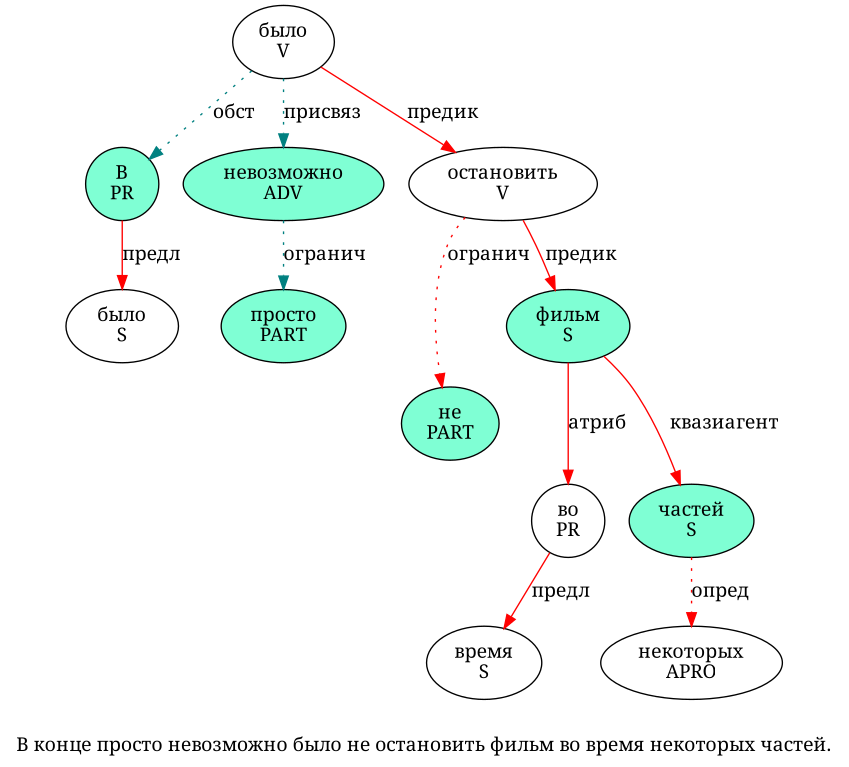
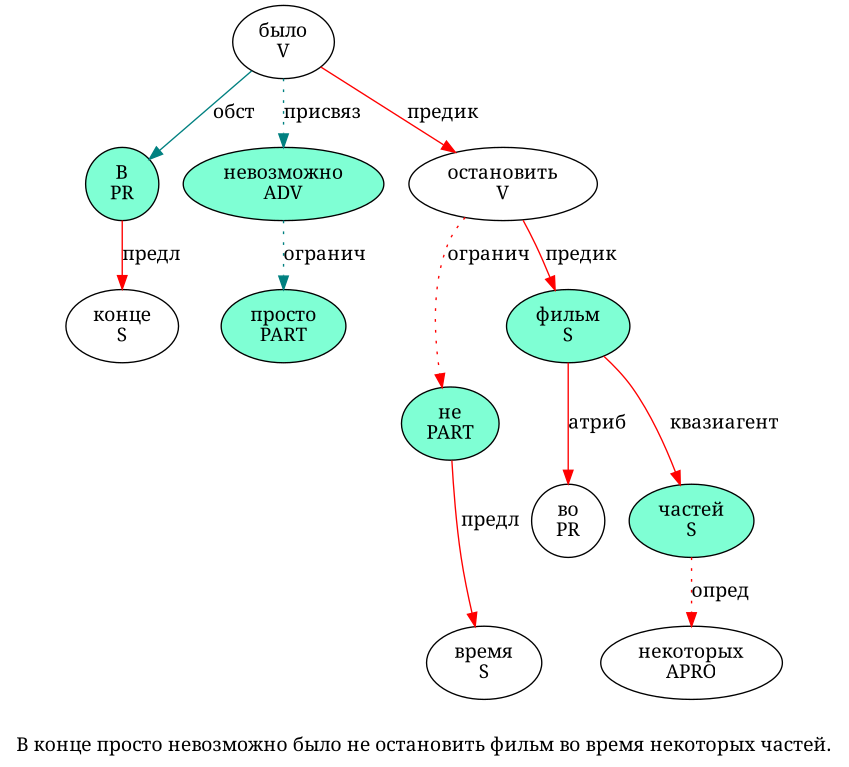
  digraph {
    fontname="Noto Serif"
    label="В конце просто невозможно было не остановить фильм во время некоторых частей."
    node [fillcolor=aquamarine fontname="Noto Serif" penwidth=1 shape=ellipse style=filled]
    edge [color=red fontname="Noto Serif" style=solid]
    n1 [label="В\nPR"]
-   n2 [fillcolor=white label="было\nS"]
+   n2 [fillcolor=white label="конце\nS"]
    n3 [label="просто\nPART"]
    n4 [label="невозможно\nADV"]
    n5 [fillcolor=white label="было\nV"]
    n6 [fillcolor=white label="остановить\nV"]
    n7 [label="не\nPART"]
    n8 [label="фильм\nS"]
    n9 [fillcolor=white label="во\nPR"]
    n10 [label="частей\nS"]
    n11 [fillcolor=white label="время\nS"]
    n12 [fillcolor=white label="некоторых\nAPRO"]
    n1 -> n2 [label="предл"]
    n4 -> n3 [color=teal label="огранич" style=dotted]
-   n5 -> n1 [color=teal label="обст" style=dotted]
+   n5 -> n1 [color=teal label="обст"]
    n5 -> n4 [color=teal label="присвяз" style=dotted]
    n5 -> n6 [label="предик"]
    n6 -> n7 [label="огранич" style=dotted]
    n6 -> n8 [label="предик"]
    n8 -> n9 [label="атриб"]
    n8 -> n10 [label="квазиагент"]
-   n9 -> n11 [label="предл"]
+   n7 -> n11 [label="предл"]
    n10 -> n12 [label="опред" style=dotted]
  }
